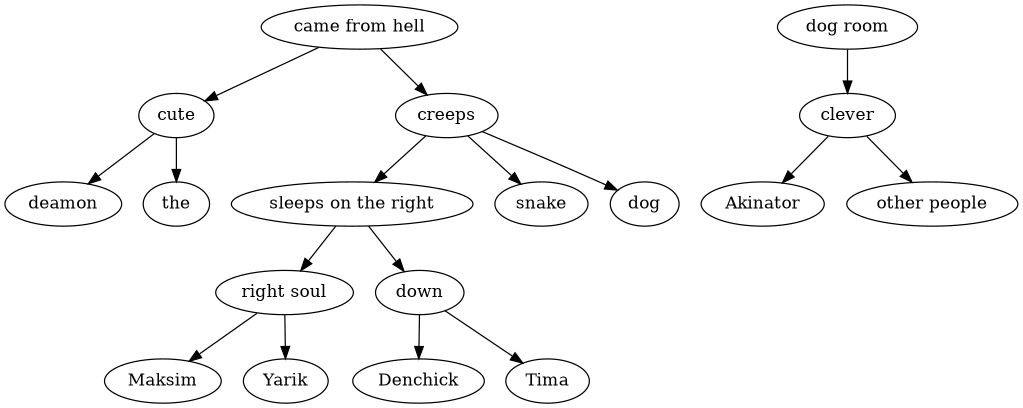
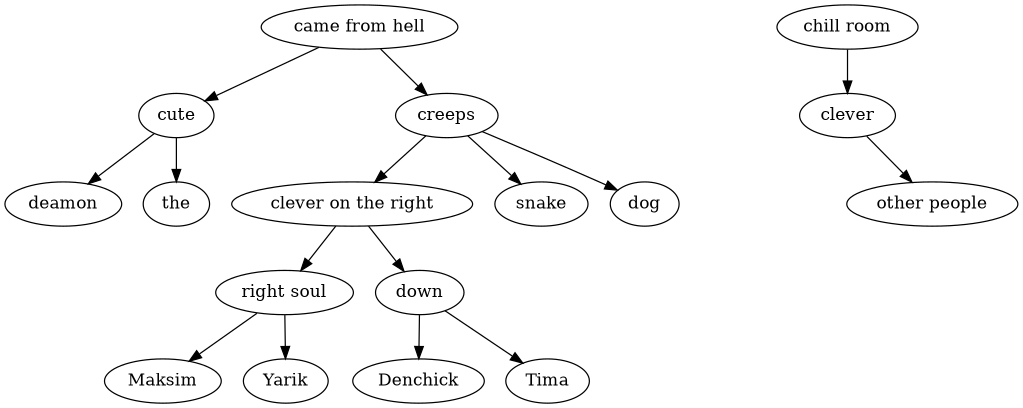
  digraph {
    searchsize=100
    node [color=black]
    "came from hell"
    cute
    creeps
-   "chill room" [label="dog room"]
+   "chill room"
    clever
    deamon
    n7 [label=the]
-   "sleeps on the right"
+   "sleeps on the right" [label="clever on the right"]
    snake
    dog
    n11 [label="right soul"]
    down
-   Akinator
    "other people"
    Maksim
    Yarik
    Denchick
    Tima
    "came from hell" -> cute
    "came from hell" -> creeps
    cute -> deamon
    cute -> n7
    creeps -> "sleeps on the right"
    creeps -> snake
    creeps -> dog
    "chill room" -> clever
-   clever -> Akinator
    clever -> "other people"
    "sleeps on the right" -> n11
    "sleeps on the right" -> down
    n11 -> Maksim
    n11 -> Yarik
    down -> Denchick
    down -> Tima
  }
